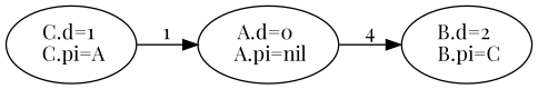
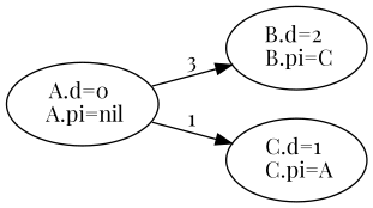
  digraph {
    fontname="Playfair Display"
    rankdir=LR
    node [fontname="Playfair Display"]
    edge [fontname="Playfair Display"]
    "A.d=0 \n A.pi=nil"
    "B.d=2 \n B.pi=C"
    "C.d=1 \n C.pi=A"
-   "A.d=0 \n A.pi=nil" -> "B.d=2 \n B.pi=C" [label=4]
-   "C.d=1 \n C.pi=A" -> "A.d=0 \n A.pi=nil" [label=1]
+   "A.d=0 \n A.pi=nil" -> "B.d=2 \n B.pi=C" [label=3]
+   "A.d=0 \n A.pi=nil" -> "C.d=1 \n C.pi=A" [label=1]
  }
